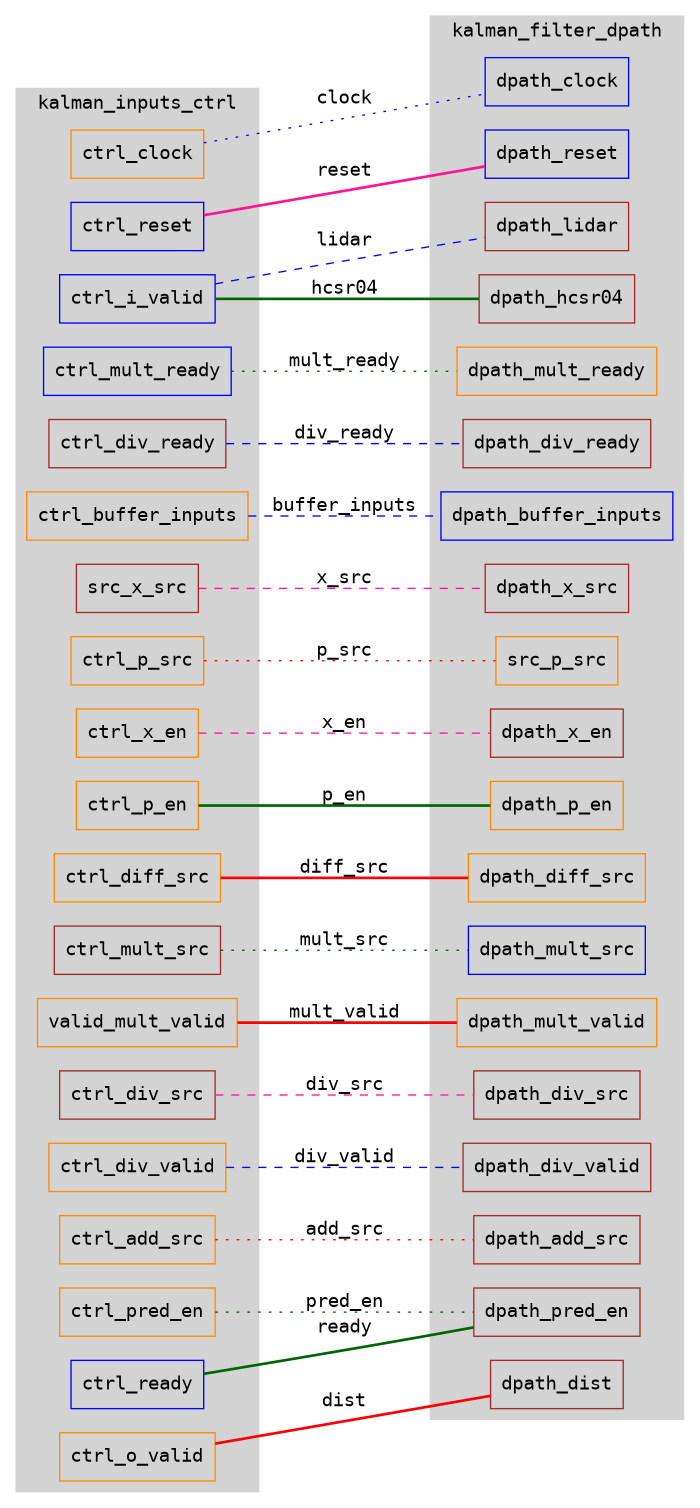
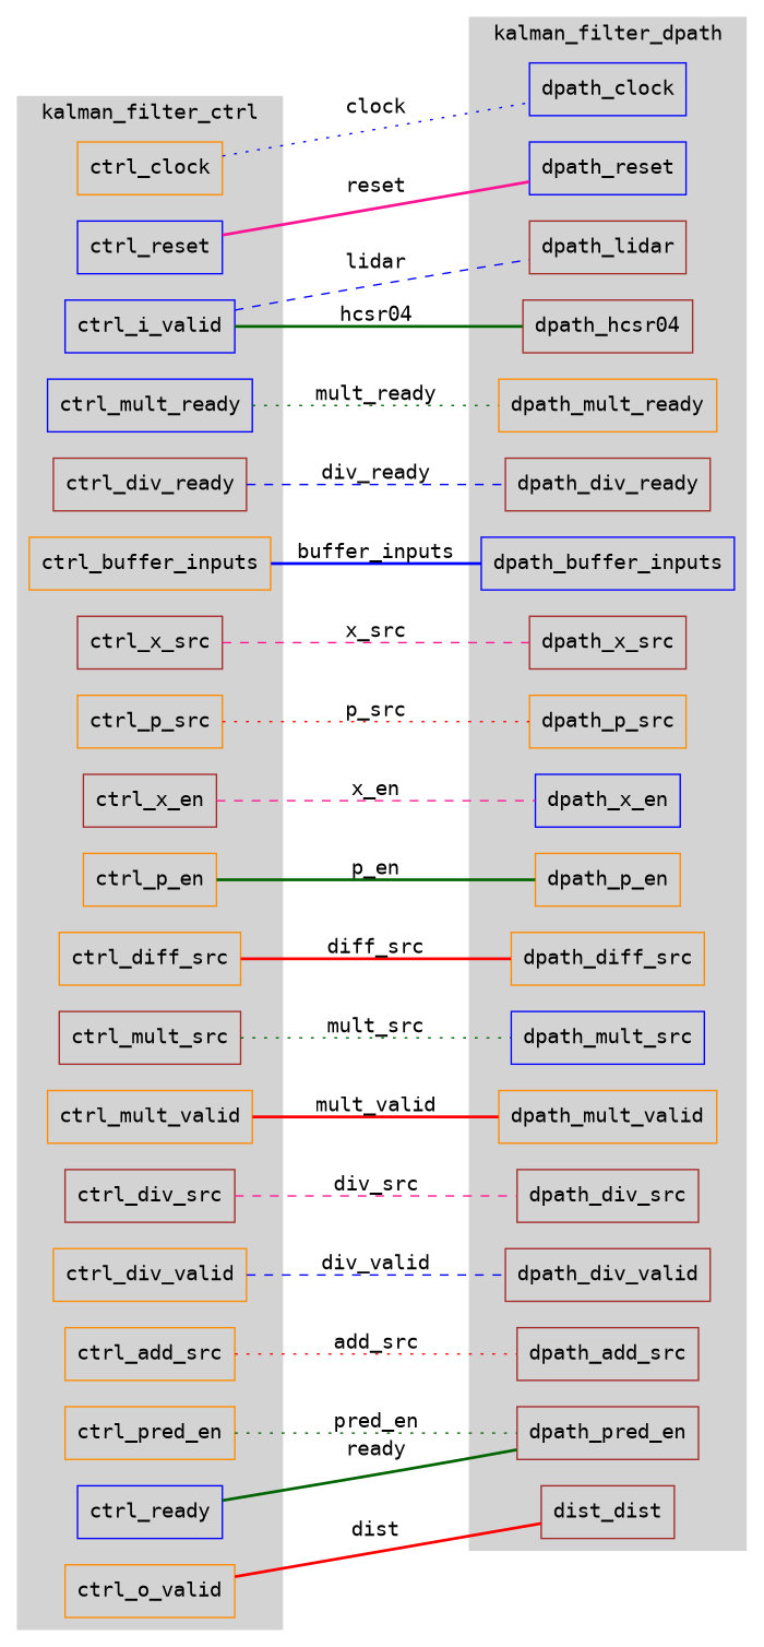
  digraph {
    fontname="DejaVu Sans Mono"
    rankdir=LR
    node [color=darkorange fontname="DejaVu Sans Mono" shape=box]
    edge [color=darkgreen dir=none fontname="DejaVu Sans Mono" style=bold]
    ctrl_clock
    ctrl_reset [color=blue]
    ctrl_i_valid [color=blue]
    ctrl_o_valid
    ctrl_ready [color=blue]
    ctrl_mult_ready [color=blue]
    ctrl_div_ready [color=brown]
    ctrl_buffer_inputs
-   ctrl_x_src [color=brown label=src_x_src]
+   ctrl_x_src [color=brown]
    ctrl_p_src
-   ctrl_x_en
+   ctrl_x_en [color=brown]
    ctrl_p_en
    ctrl_diff_src
    ctrl_mult_src [color=brown]
-   ctrl_mult_valid [label=valid_mult_valid]
+   ctrl_mult_valid
    ctrl_div_src [color=brown]
    ctrl_div_valid
    ctrl_add_src
    ctrl_pred_en
    dpath_clock [color=blue]
    dpath_reset [color=blue]
    dpath_mult_ready
    dpath_div_ready [color=brown]
    dpath_buffer_inputs [color=blue]
    dpath_x_src [color=brown]
-   dpath_p_src [label=src_p_src]
-   dpath_x_en [color=brown]
+   dpath_p_src
+   dpath_x_en [color=blue]
    dpath_p_en
    dpath_diff_src
    dpath_mult_src [color=blue]
    dpath_mult_valid
    dpath_div_src [color=brown]
    dpath_div_valid [color=brown]
    dpath_add_src [color=brown]
    dpath_pred_en [color=brown]
    dpath_lidar [color=brown]
    dpath_hcsr04 [color=brown]
-   dpath_dist [color=brown]
+   dpath_dist [color=brown label=dist_dist]
    subgraph cluster_1 {
      color=lightgrey
-     label=kalman_inputs_ctrl
+     label=kalman_filter_ctrl
      style=filled
      ctrl_clock
      ctrl_reset
      ctrl_i_valid
      ctrl_o_valid
      ctrl_ready
      ctrl_mult_ready
      ctrl_div_ready
      ctrl_buffer_inputs
      ctrl_x_src
      ctrl_p_src
      ctrl_x_en
      ctrl_p_en
      ctrl_diff_src
      ctrl_mult_src
      ctrl_mult_valid
      ctrl_div_src
      ctrl_div_valid
      ctrl_add_src
      ctrl_pred_en
    }
    subgraph cluster_2 {
      color=lightgrey
      label=kalman_filter_dpath
      style=filled
      dpath_clock
      dpath_reset
      dpath_mult_ready
      dpath_div_ready
      dpath_buffer_inputs
      dpath_x_src
      dpath_p_src
      dpath_x_en
      dpath_p_en
      dpath_diff_src
      dpath_mult_src
      dpath_mult_valid
      dpath_div_src
      dpath_div_valid
      dpath_add_src
      dpath_pred_en
      dpath_lidar
      dpath_hcsr04
      dpath_dist
    }
    ctrl_clock -> dpath_clock [color=blue label=clock style=dotted]
    ctrl_reset -> dpath_reset [color=deeppink label=reset]
    ctrl_i_valid -> dpath_lidar [color=blue label=lidar style=dashed]
    ctrl_i_valid -> dpath_hcsr04 [label=hcsr04]
    ctrl_mult_ready -> dpath_mult_ready [label=mult_ready style=dotted]
    ctrl_div_ready -> dpath_div_ready [color=blue label=div_ready style=dashed]
-   ctrl_buffer_inputs -> dpath_buffer_inputs [color=blue label=buffer_inputs style=dashed]
+   ctrl_buffer_inputs -> dpath_buffer_inputs [color=blue label=buffer_inputs]
    ctrl_x_src -> dpath_x_src [color=deeppink label=x_src style=dashed]
    ctrl_p_src -> dpath_p_src [color=red label=p_src style=dotted]
    ctrl_x_en -> dpath_x_en [color=deeppink label=x_en style=dashed]
    ctrl_p_en -> dpath_p_en [label=p_en]
    ctrl_diff_src -> dpath_diff_src [color=red label=diff_src]
    ctrl_mult_src -> dpath_mult_src [label=mult_src style=dotted]
    ctrl_mult_valid -> dpath_mult_valid [color=red label=mult_valid]
    ctrl_div_src -> dpath_div_src [color=deeppink label=div_src style=dashed]
    ctrl_div_valid -> dpath_div_valid [color=blue label=div_valid style=dashed]
    ctrl_add_src -> dpath_add_src [color=red label=add_src style=dotted]
    ctrl_pred_en -> dpath_pred_en [label=pred_en style=dotted]
    dpath_pred_en -> ctrl_ready [label=ready]
    dpath_dist -> ctrl_o_valid [color=red label=dist]
  }
